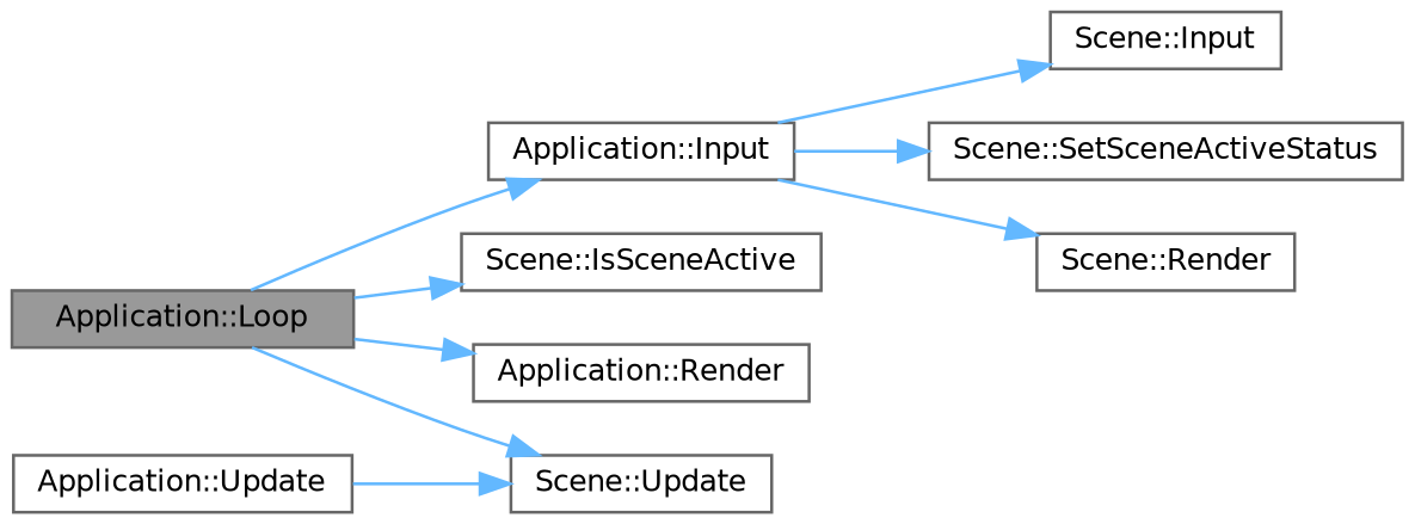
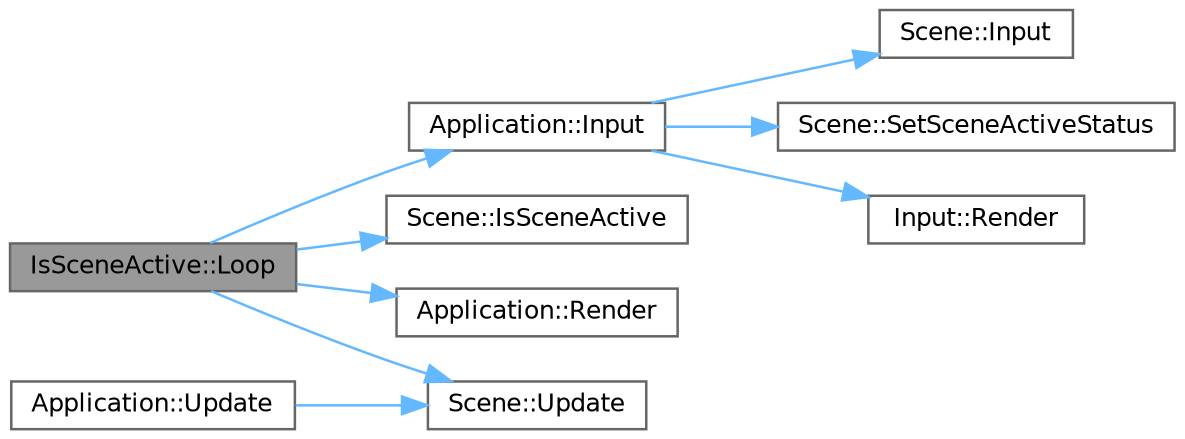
  digraph {
    rankdir=LR
    node [color=grey40 fillcolor=white fontname=Helvetica fontsize=10 shape=box style=filled]
    edge [color=steelblue1 fontname=Helvetica fontsize=10 labelfontname=Helvetica labelfontsize=10 style=solid]
-   n1 [color=gray40 fillcolor=grey60 fontcolor=black height=0.2 label="Application::Loop" width=0.4]
+   n1 [color=gray40 fillcolor=grey60 fontcolor=black height=0.2 label="IsSceneActive::Loop" width=0.4]
    n2 [height=0.2 label="Application::Input" width=0.4]
    n3 [height=0.2 label="Scene::IsSceneActive" width=0.4]
    n4 [height=0.2 label="Application::Render" width=0.4]
    n5 [height=0.2 label="Scene::Update" width=0.4]
    n6 [height=0.2 label="Scene::Input" width=0.4]
    n7 [height=0.2 label="Scene::SetSceneActiveStatus" width=0.4]
-   n8 [height=0.2 label="Scene::Render" width=0.4]
+   n8 [height=0.2 label="Input::Render" width=0.4]
    n9 [height=0.2 label="Application::Update" width=0.4]
    n1 -> n2
    n1 -> n3
    n1 -> n4
    n1 -> n5
    n2 -> n6
    n2 -> n7
    n2 -> n8
    n9 -> n5
  }
